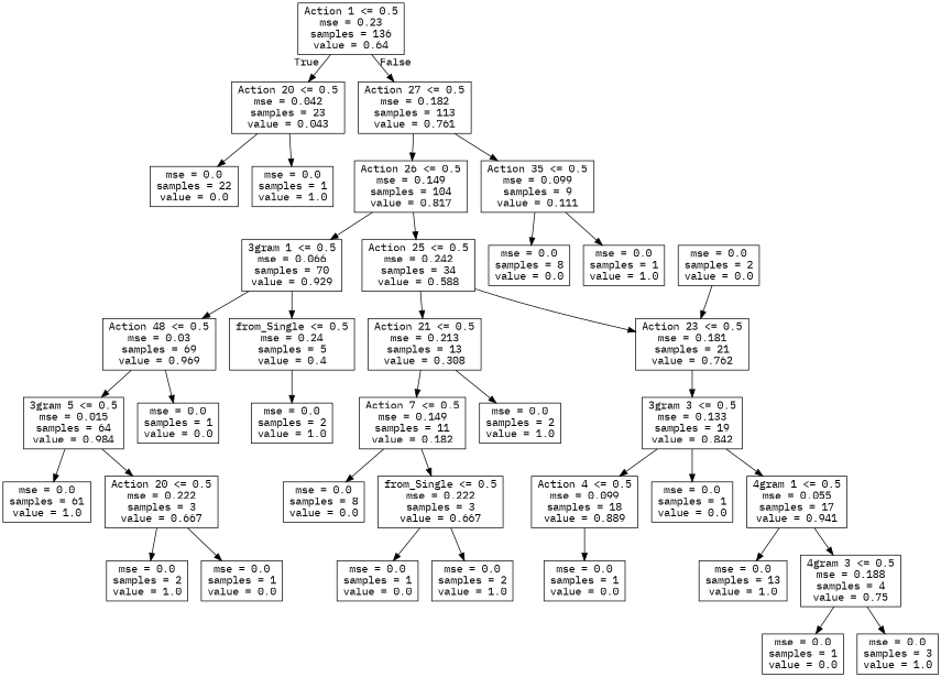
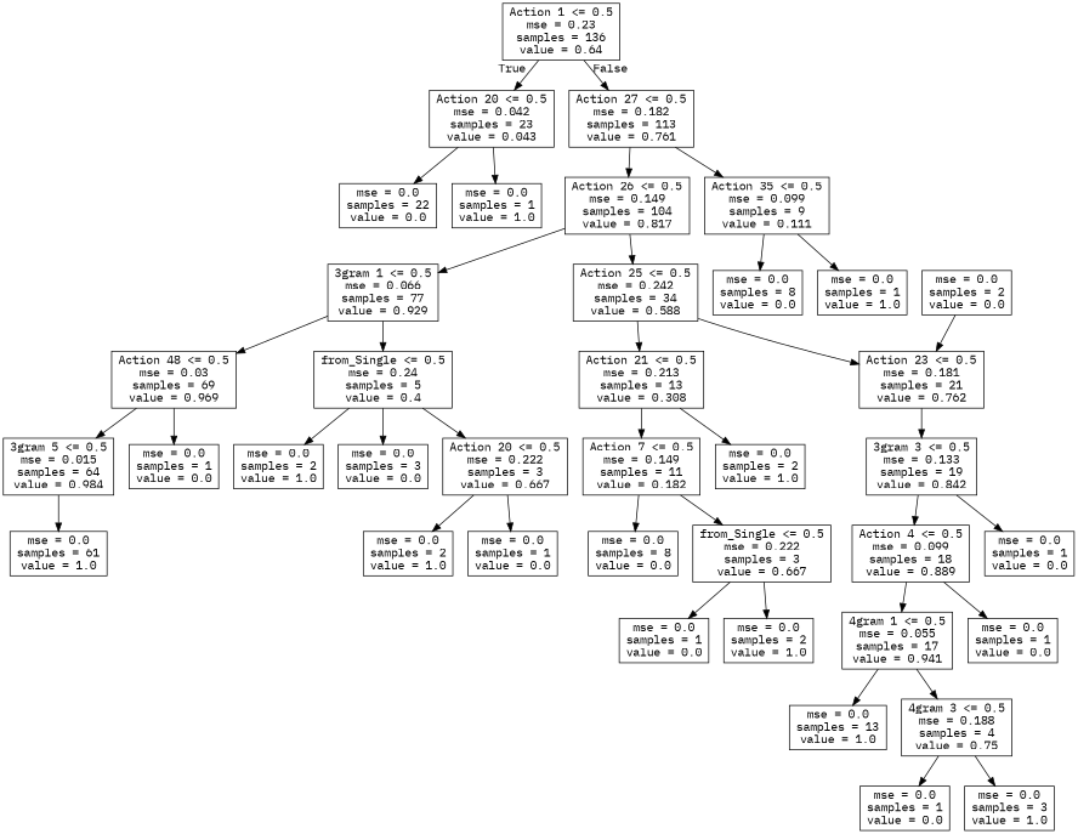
  digraph {
    fontname="IBM Plex Mono"
    node [fontname="IBM Plex Mono" shape=box]
    edge [fontname="IBM Plex Mono"]
    n1 [label="Action 1 <= 0.5\nmse = 0.23\nsamples = 136\nvalue = 0.64"]
    n2 [label="Action 20 <= 0.5\nmse = 0.042\nsamples = 23\nvalue = 0.043"]
    n3 [label="Action 27 <= 0.5\nmse = 0.182\nsamples = 113\nvalue = 0.761"]
    n4 [label="mse = 0.0\nsamples = 22\nvalue = 0.0"]
    n5 [label="mse = 0.0\nsamples = 1\nvalue = 1.0"]
    n6 [label="Action 26 <= 0.5\nmse = 0.149\nsamples = 104\nvalue = 0.817"]
    n7 [label="Action 35 <= 0.5\nmse = 0.099\nsamples = 9\nvalue = 0.111"]
-   n8 [label="3gram 1 <= 0.5\nmse = 0.066\nsamples = 70\nvalue = 0.929"]
+   n8 [label="3gram 1 <= 0.5\nmse = 0.066\nsamples = 77\nvalue = 0.929"]
    n9 [label="Action 25 <= 0.5\nmse = 0.242\nsamples = 34\nvalue = 0.588"]
    n10 [label="mse = 0.0\nsamples = 8\nvalue = 0.0"]
    n11 [label="mse = 0.0\nsamples = 1\nvalue = 1.0"]
    n12 [label="Action 48 <= 0.5\nmse = 0.03\nsamples = 69\nvalue = 0.969"]
    n13 [label="from_Single <= 0.5\nmse = 0.24\nsamples = 5\nvalue = 0.4"]
    n14 [label="Action 21 <= 0.5\nmse = 0.213\nsamples = 13\nvalue = 0.308"]
    n15 [label="Action 23 <= 0.5\nmse = 0.181\nsamples = 21\nvalue = 0.762"]
    n16 [label="3gram 5 <= 0.5\nmse = 0.015\nsamples = 64\nvalue = 0.984"]
    n17 [label="mse = 0.0\nsamples = 1\nvalue = 0.0"]
    n18 [label="mse = 0.0\nsamples = 2\nvalue = 1.0"]
+   n19 [label="mse = 0.0\nsamples = 3\nvalue = 0.0"]
    n20 [label="mse = 0.0\nsamples = 61\nvalue = 1.0"]
    n21 [label="Action 20 <= 0.5\nmse = 0.222\nsamples = 3\nvalue = 0.667"]
    n22 [label="mse = 0.0\nsamples = 2\nvalue = 1.0"]
    n23 [label="mse = 0.0\nsamples = 1\nvalue = 0.0"]
    n24 [label="Action 7 <= 0.5\nmse = 0.149\nsamples = 11\nvalue = 0.182"]
    n25 [label="mse = 0.0\nsamples = 2\nvalue = 1.0"]
    n26 [label="3gram 3 <= 0.5\nmse = 0.133\nsamples = 19\nvalue = 0.842"]
    n27 [label="mse = 0.0\nsamples = 8\nvalue = 0.0"]
    n28 [label="from_Single <= 0.5\nmse = 0.222\nsamples = 3\nvalue = 0.667"]
    n29 [label="mse = 0.0\nsamples = 1\nvalue = 0.0"]
    n30 [label="mse = 0.0\nsamples = 2\nvalue = 1.0"]
    n31 [label="Action 4 <= 0.5\nmse = 0.099\nsamples = 18\nvalue = 0.889"]
    n32 [label="mse = 0.0\nsamples = 1\nvalue = 0.0"]
    n33 [label="mse = 0.0\nsamples = 2\nvalue = 0.0"]
    n34 [label="4gram 1 <= 0.5\nmse = 0.055\nsamples = 17\nvalue = 0.941"]
    n35 [label="mse = 0.0\nsamples = 1\nvalue = 0.0"]
    n36 [label="mse = 0.0\nsamples = 13\nvalue = 1.0"]
    n37 [label="4gram 3 <= 0.5\nmse = 0.188\nsamples = 4\nvalue = 0.75"]
    n38 [label="mse = 0.0\nsamples = 1\nvalue = 0.0"]
    n39 [label="mse = 0.0\nsamples = 3\nvalue = 1.0"]
    n1 -> n2 [headlabel=True labelangle=45 labeldistance=2.5]
    n1 -> n3 [headlabel=False labelangle=-45 labeldistance=2.5]
    n2 -> n4
    n2 -> n5
    n3 -> n6
    n3 -> n7
    n6 -> n8
    n6 -> n9
    n7 -> n10
    n7 -> n11
    n8 -> n12
    n8 -> n13
    n9 -> n14
    n9 -> n15
    n12 -> n16
    n12 -> n17
    n13 -> n18
+   n13 -> n19
    n14 -> n24
    n14 -> n25
    n15 -> n26
    n16 -> n20
-   n16 -> n21
+   n13 -> n21
    n21 -> n22
    n21 -> n23
    n24 -> n27
    n24 -> n28
    n26 -> n31
    n26 -> n32
    n28 -> n29
    n28 -> n30
-   n26 -> n34
+   n31 -> n34
    n31 -> n35
    n33 -> n15
    n34 -> n36
    n34 -> n37
    n37 -> n38
    n37 -> n39
  }
